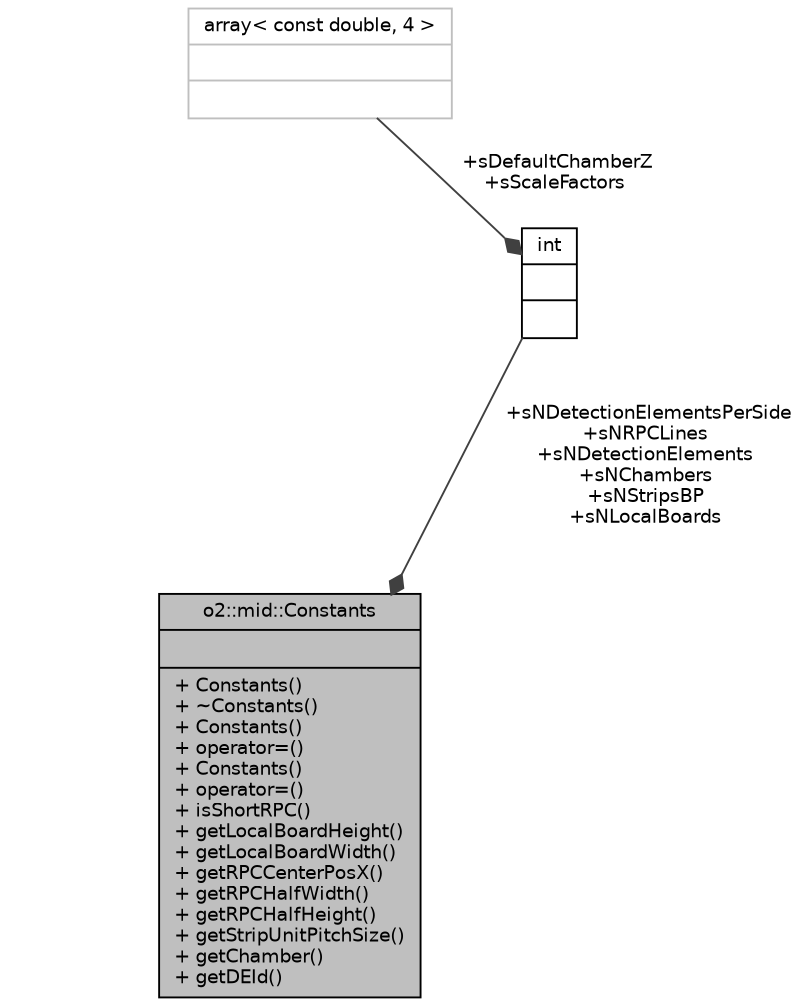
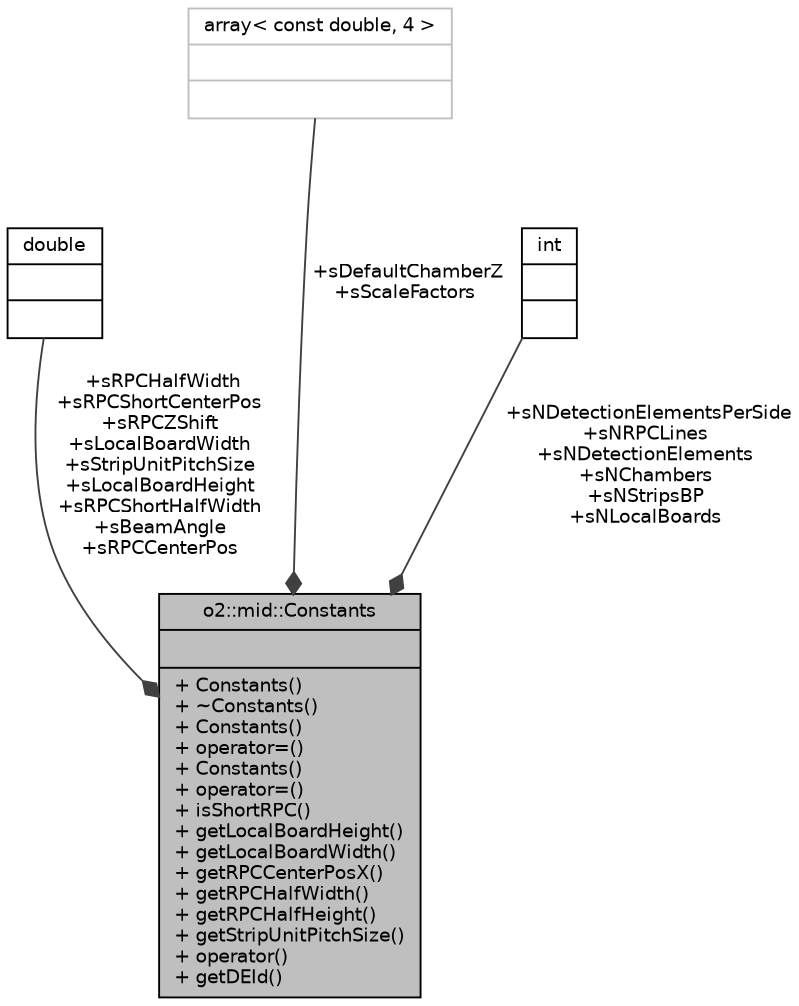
  digraph {
    node [color=black fontname=Helvetica fontsize=10 shape=record]
    edge [arrowhead=diamond color=grey25 fontname=Helvetica fontsize=10 labelfontname=Helvetica labelfontsize=10 style=solid]
-   n1 [fillcolor=grey75 fontcolor=black height=0.2 label="{o2::mid::Constants\n||+ Constants()\l+ ~Constants()\l+ Constants()\l+ operator=()\l+ Constants()\l+ operator=()\l+ isShortRPC()\l+ getLocalBoardHeight()\l+ getLocalBoardWidth()\l+ getRPCCenterPosX()\l+ getRPCHalfWidth()\l+ getRPCHalfHeight()\l+ getStripUnitPitchSize()\l+ getChamber()\l+ getDEId()\l}" style=filled width=0.4]
+   n1 [fillcolor=grey75 fontcolor=black height=0.2 label="{o2::mid::Constants\n||+ Constants()\l+ ~Constants()\l+ Constants()\l+ operator=()\l+ Constants()\l+ operator=()\l+ isShortRPC()\l+ getLocalBoardHeight()\l+ getLocalBoardWidth()\l+ getRPCCenterPosX()\l+ getRPCHalfWidth()\l+ getRPCHalfHeight()\l+ getStripUnitPitchSize()\l+ operator()\l+ getDEId()\l}" style=filled width=0.4]
+   n2 [height=0.2 label="{double\n||}" width=0.4]
    n3 [color=grey75 height=0.2 label="{array\< const double, 4 \>\n||}" width=0.4]
    n4 [height=0.2 label="{int\n||}" width=0.4]
-   n3 -> n4 [label=" +sDefaultChamberZ\n+sScaleFactors"]
+   n2 -> n1 [label=" +sRPCHalfWidth\n+sRPCShortCenterPos\n+sRPCZShift\n+sLocalBoardWidth\n+sStripUnitPitchSize\n+sLocalBoardHeight\n+sRPCShortHalfWidth\n+sBeamAngle\n+sRPCCenterPos"]
+   n3 -> n1 [label=" +sDefaultChamberZ\n+sScaleFactors"]
    n4 -> n1 [label=" +sNDetectionElementsPerSide\n+sNRPCLines\n+sNDetectionElements\n+sNChambers\n+sNStripsBP\n+sNLocalBoards"]
  }
